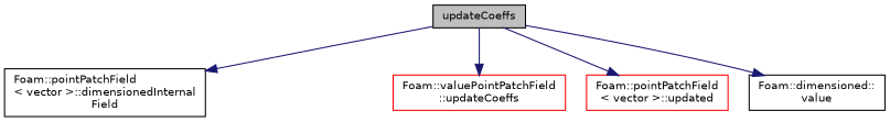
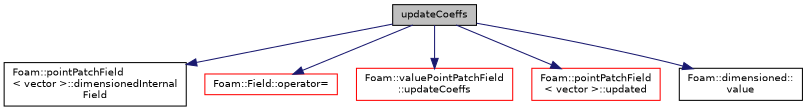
  digraph {
    rankdir=TB
    node [color=black fontname=Helvetica fontsize=10 shape=record]
    edge [color=midnightblue fontname=Helvetica fontsize=10 labelfontname=Helvetica labelfontsize=10 style=solid]
    n1 [fillcolor=grey75 fontcolor=black height=0.2 label=updateCoeffs style=filled width=0.4]
    n2 [height=0.2 label="Foam::pointPatchField\l\< vector \>::dimensionedInternal\lField" width=0.4]
+   n3 [color=red height=0.2 label="Foam::Field::operator=" width=0.4]
    n4 [color=red height=0.2 label="Foam::valuePointPatchField\l::updateCoeffs" width=0.4]
    n5 [color=red height=0.2 label="Foam::pointPatchField\l\< vector \>::updated" width=0.4]
    n6 [height=0.2 label="Foam::dimensioned::\lvalue" width=0.4]
    n1 -> n2
+   n1 -> n3
    n1 -> n4
    n1 -> n5
    n1 -> n6
  }
